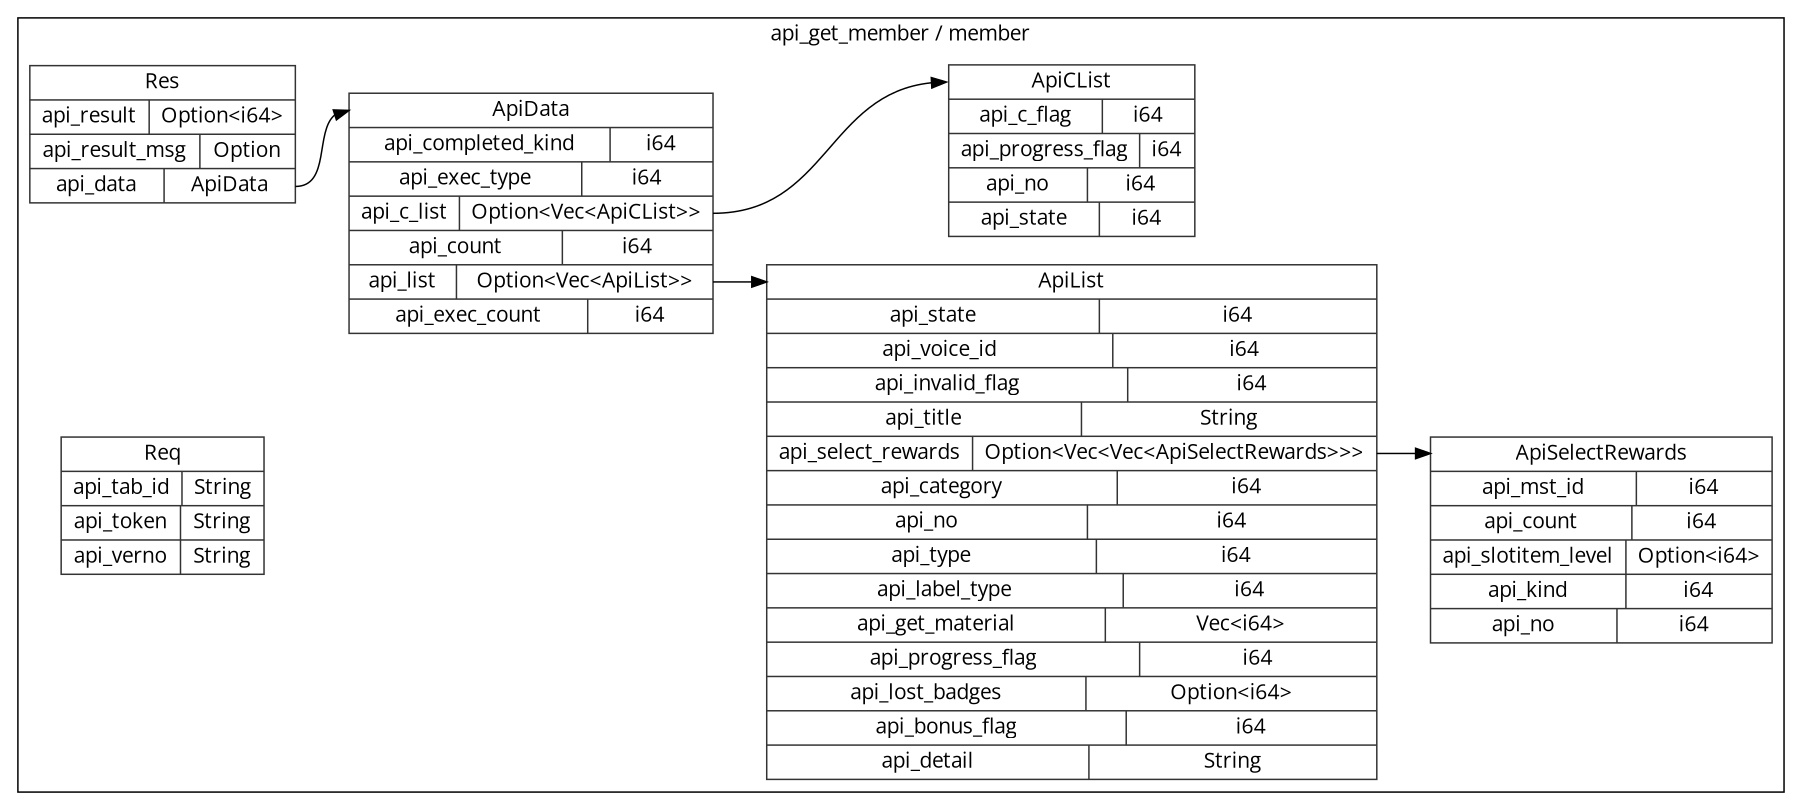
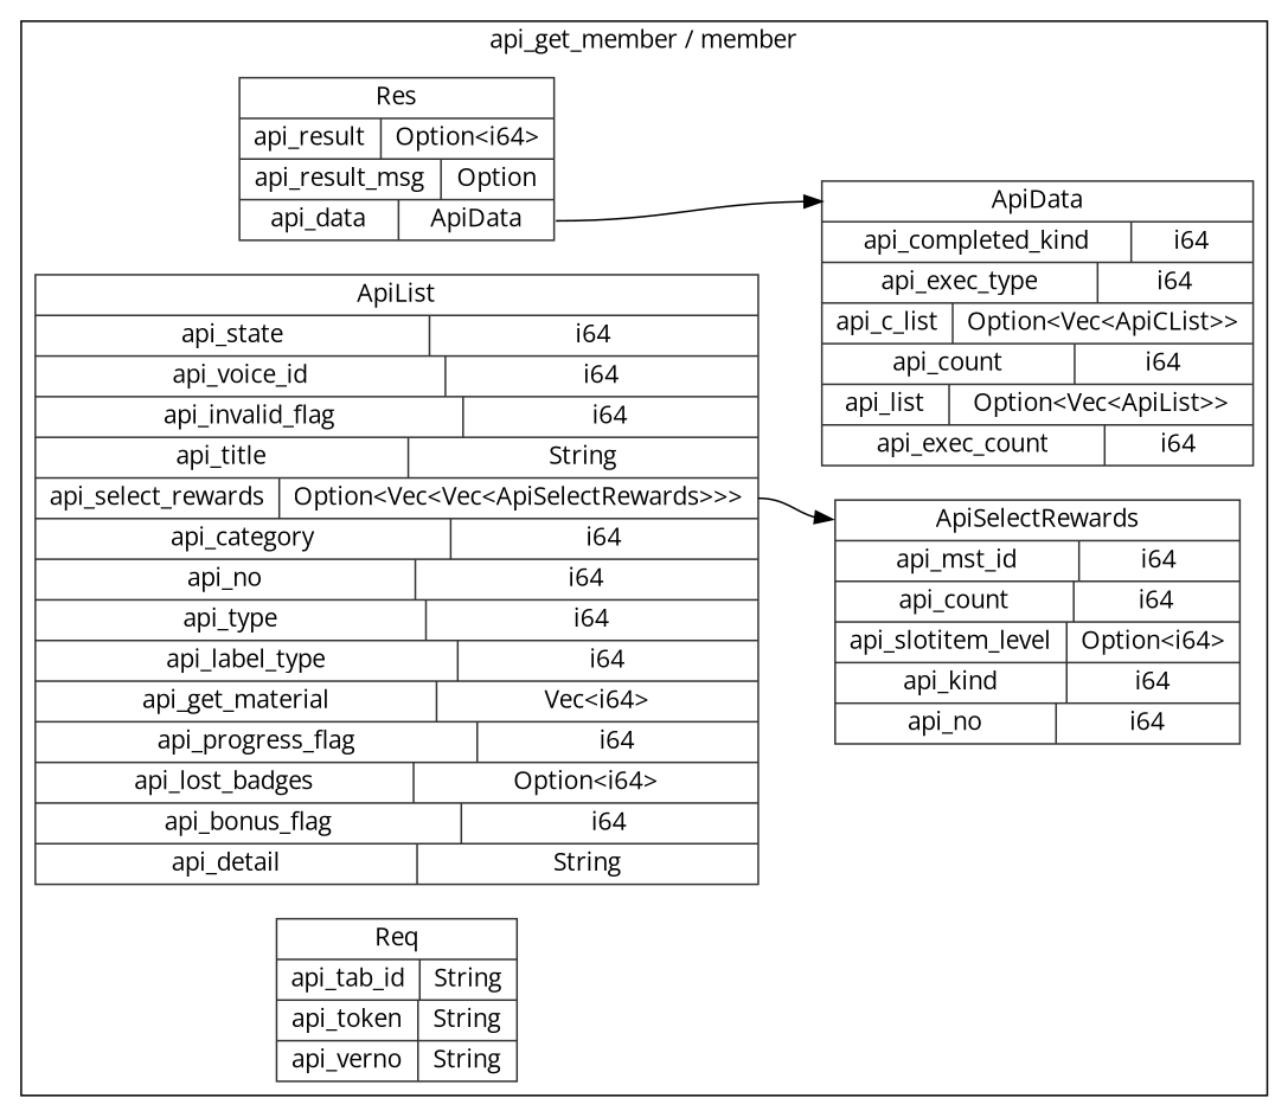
  digraph {
    fontname="Open Sans"
    rankdir=LR
    node [color=gray20 fontname="Open Sans" shape=record style=solid]
    edge [fontname="Open Sans"]
    n1 [label="<Res> Res  | { api_result | <api_result> Option\<i64\> } | { api_result_msg | <api_result_msg> Option } | { api_data | <api_data> ApiData }"]
    n2 [label="<ApiData> ApiData  | { api_completed_kind | <api_completed_kind> i64 } | { api_exec_type | <api_exec_type> i64 } | { api_c_list | <api_c_list> Option\<Vec\<ApiCList\>\> } | { api_count | <api_count> i64 } | { api_list | <api_list> Option\<Vec\<ApiList\>\> } | { api_exec_count | <api_exec_count> i64 }"]
-   n3 [label="<ApiCList> ApiCList  | { api_c_flag | <api_c_flag> i64 } | { api_progress_flag | <api_progress_flag> i64 } | { api_no | <api_no> i64 } | { api_state | <api_state> i64 }"]
    n4 [label="<ApiList> ApiList  | { api_state | <api_state> i64 } | { api_voice_id | <api_voice_id> i64 } | { api_invalid_flag | <api_invalid_flag> i64 } | { api_title | <api_title> String } | { api_select_rewards | <api_select_rewards> Option\<Vec\<Vec\<ApiSelectRewards\>\>\> } | { api_category | <api_category> i64 } | { api_no | <api_no> i64 } | { api_type | <api_type> i64 } | { api_label_type | <api_label_type> i64 } | { api_get_material | <api_get_material> Vec\<i64\> } | { api_progress_flag | <api_progress_flag> i64 } | { api_lost_badges | <api_lost_badges> Option\<i64\> } | { api_bonus_flag | <api_bonus_flag> i64 } | { api_detail | <api_detail> String }"]
    n5 [label="<ApiSelectRewards> ApiSelectRewards  | { api_mst_id | <api_mst_id> i64 } | { api_count | <api_count> i64 } | { api_slotitem_level | <api_slotitem_level> Option\<i64\> } | { api_kind | <api_kind> i64 } | { api_no | <api_no> i64 }"]
    n6 [label="<Req> Req  | { api_tab_id | <api_tab_id> String } | { api_token | <api_token> String } | { api_verno | <api_verno> String }"]
    subgraph cluster_1 {
      label="api_get_member / member"
      n1
      n2
-     n3
      n4
      n5
      n6
    }
    n1 -> n2 [headport="ApiData:w" tailport="api_data:e"]
-   n2 -> n3 [headport="ApiCList:w" tailport="api_c_list:e"]
-   n2 -> n4 [headport="ApiList:w" tailport="api_list:e"]
    n4 -> n5 [headport="ApiSelectRewards:w" tailport="api_select_rewards:e"]
  }
